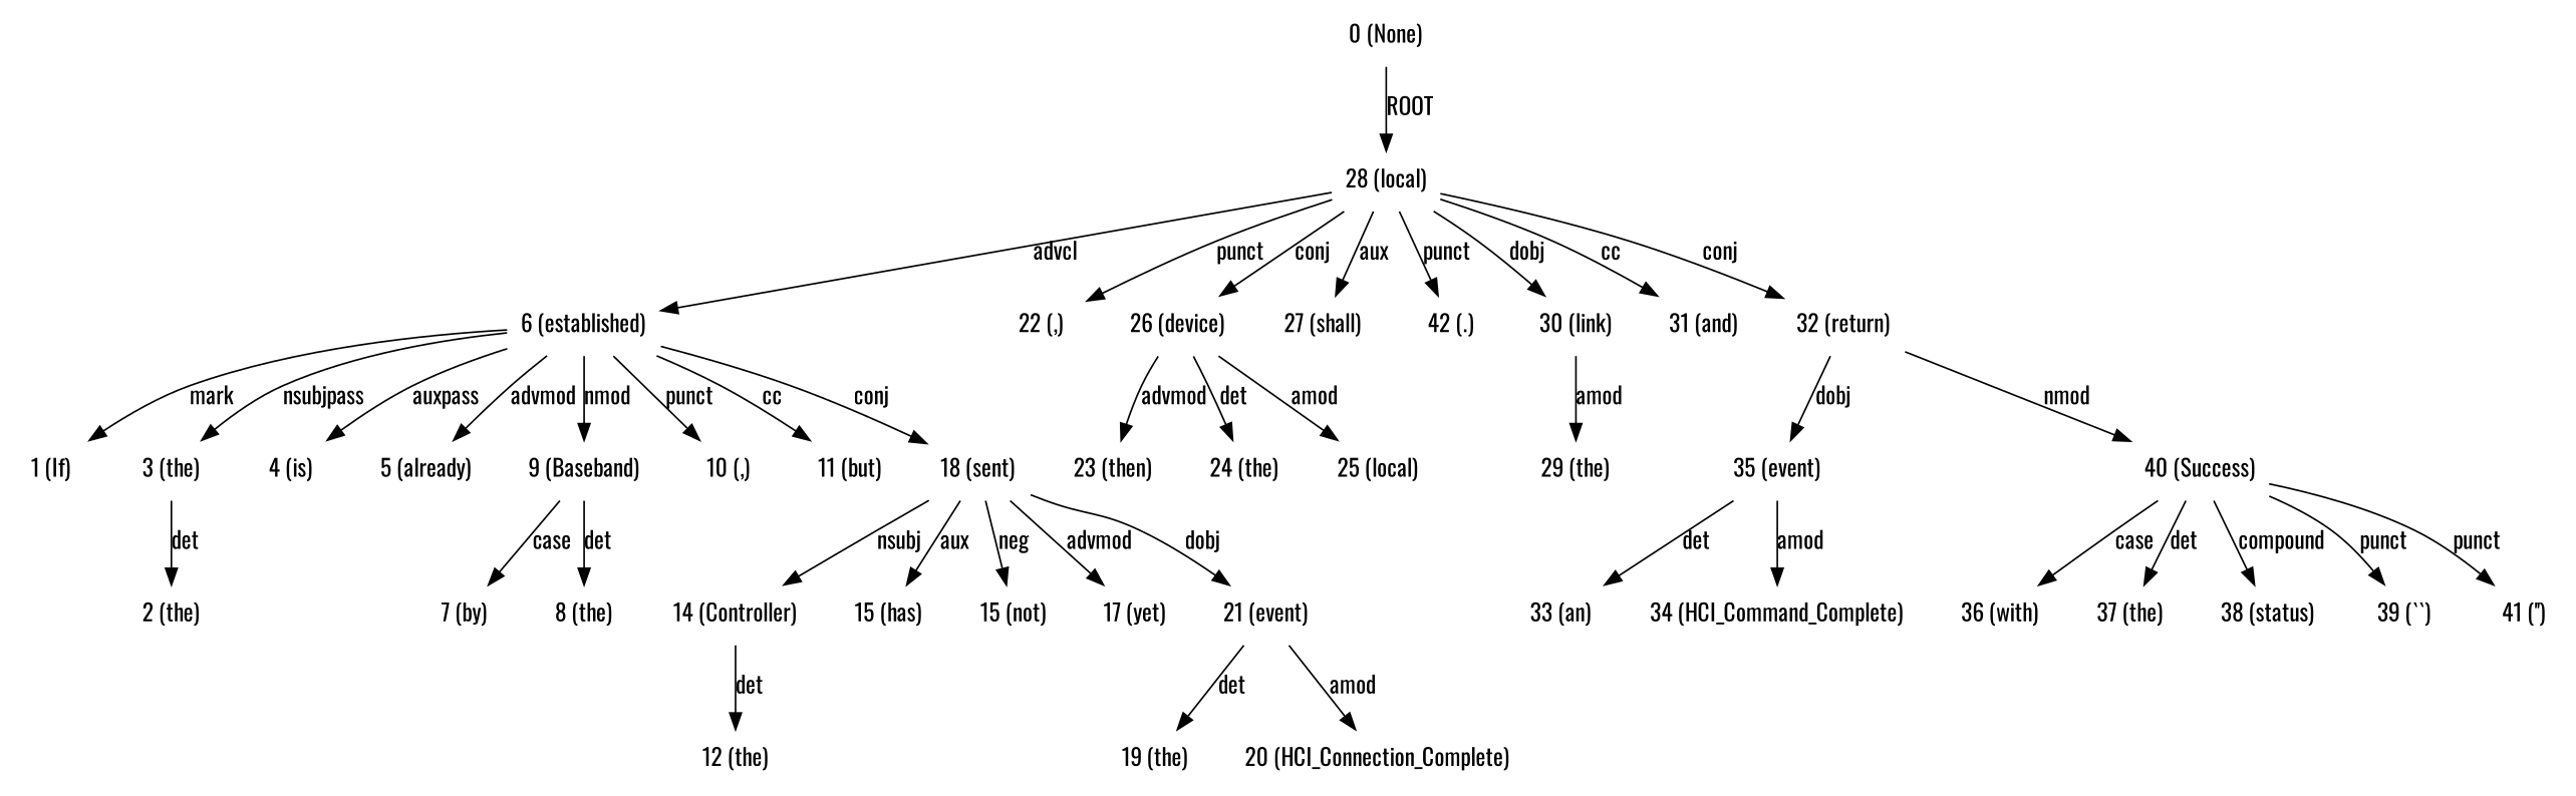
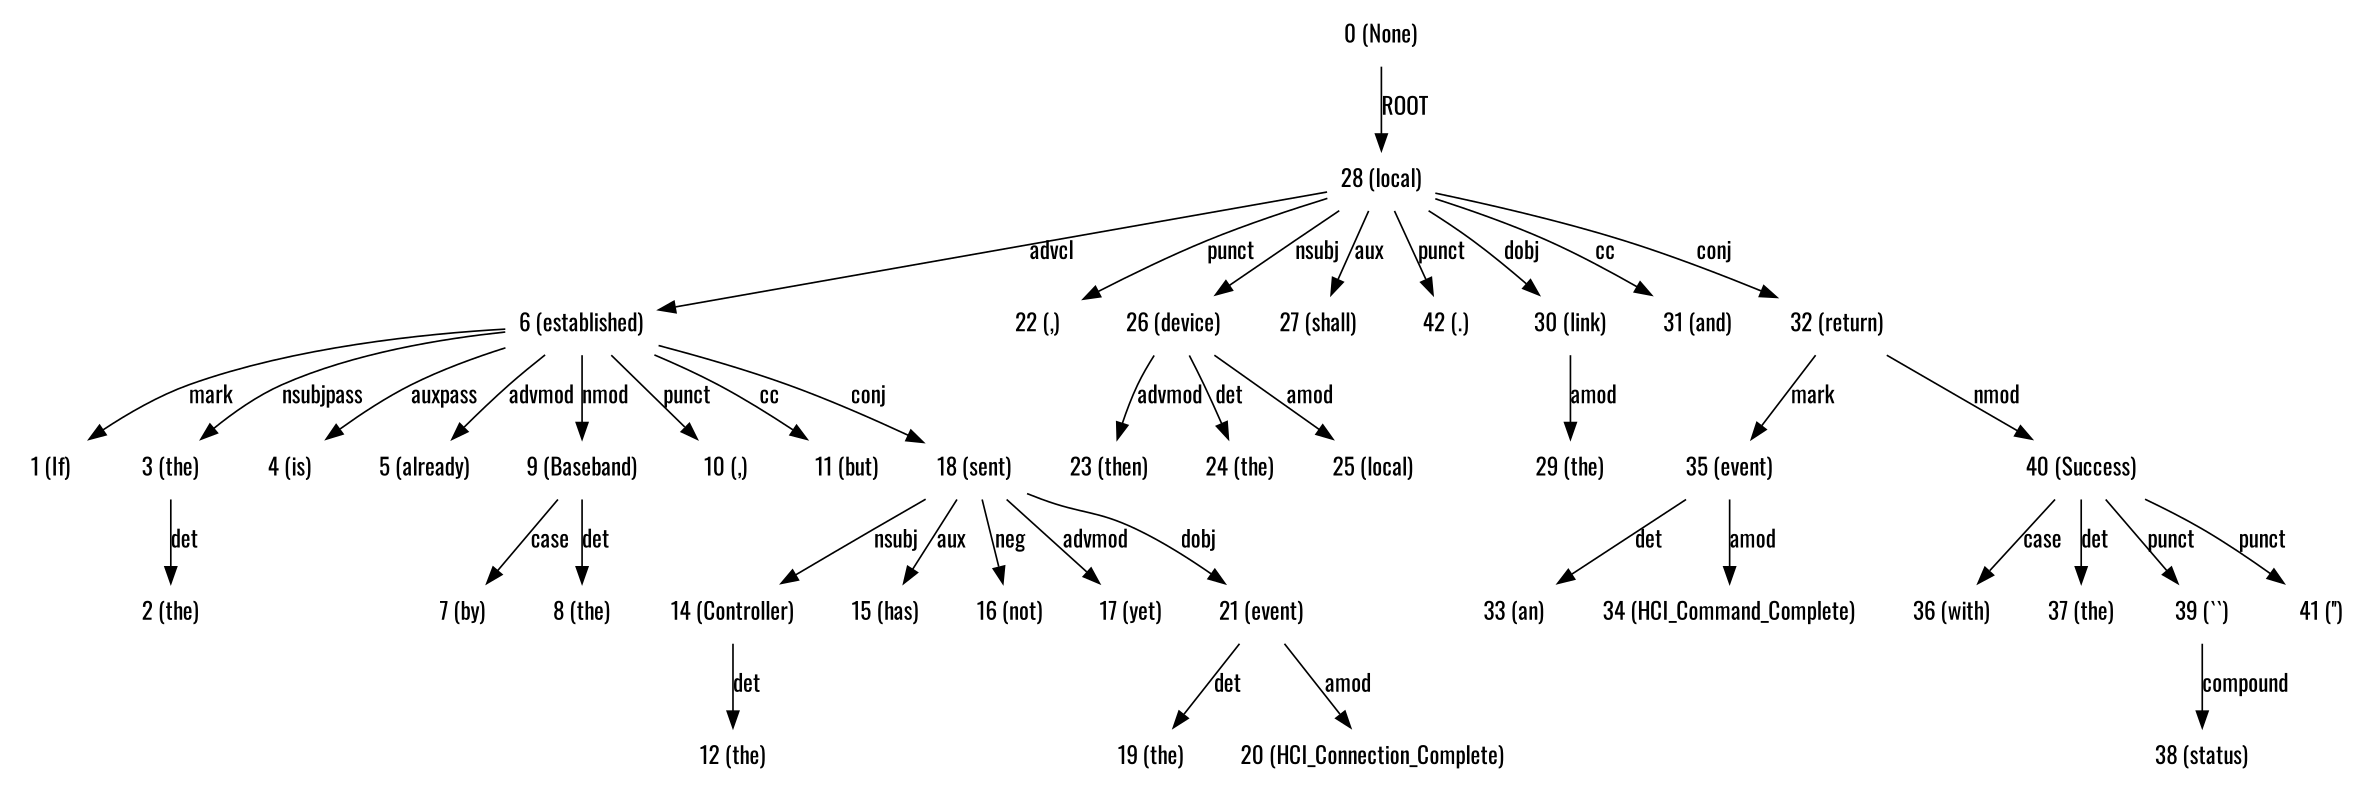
  digraph {
    fontname=Oswald
    node [fontname=Oswald shape=plaintext]
    edge [dir=forward fontname=Oswald]
    n1 [label="0 (None)"]
    n2 [label="28 (local)"]
    n3 [label="6 (established)"]
    n4 [label="22 (,)"]
    n5 [label="26 (device)"]
    n6 [label="27 (shall)"]
    n7 [label="42 (.)"]
    n8 [label="30 (link)"]
    n9 [label="31 (and)"]
    n10 [label="32 (return)"]
    n11 [label="1 (If)"]
    n12 [label="3 (the)"]
    n13 [label="4 (is)"]
    n14 [label="5 (already)"]
    n15 [label="9 (Baseband)"]
    n16 [label="10 (,)"]
    n17 [label="11 (but)"]
    n18 [label="18 (sent)"]
    n19 [label="23 (then)"]
    n20 [label="24 (the)"]
    n21 [label="25 (local)"]
    n22 [label="29 (the)"]
    n23 [label="35 (event)"]
    n24 [label="40 (Success)"]
    n25 [label="2 (the)"]
    n26 [label="7 (by)"]
    n27 [label="8 (the)"]
    n28 [label="14 (Controller)"]
    n29 [label="15 (has)"]
-   n30 [label="15 (not)"]
+   n30 [label="16 (not)"]
    n31 [label="17 (yet)"]
    n32 [label="21 (event)"]
    n33 [label="12 (the)"]
    n34 [label="19 (the)"]
    n35 [label="20 (HCI_Connection_Complete)"]
    n36 [label="33 (an)"]
    n37 [label="34 (HCI_Command_Complete)"]
    n38 [label="36 (with)"]
    n39 [label="37 (the)"]
    n40 [label="38 (status)"]
    n41 [label="39 (``)"]
    n42 [label="41 ('')"]
    n1 -> n2 [label=ROOT]
    n2 -> n3 [label=advcl]
    n2 -> n4 [label=punct]
-   n2 -> n5 [label=conj]
+   n2 -> n5 [label=nsubj]
    n2 -> n6 [label=aux]
    n2 -> n7 [label=punct]
    n2 -> n8 [label=dobj]
    n2 -> n9 [label=cc]
    n2 -> n10 [label=conj]
    n3 -> n11 [label=mark]
    n3 -> n12 [label=nsubjpass]
    n3 -> n13 [label=auxpass]
    n3 -> n14 [label=advmod]
    n3 -> n15 [label=nmod]
    n3 -> n16 [label=punct]
    n3 -> n17 [label=cc]
    n3 -> n18 [label=conj]
    n5 -> n19 [label=advmod]
    n5 -> n20 [label=det]
    n5 -> n21 [label=amod]
    n8 -> n22 [label=amod]
-   n10 -> n23 [label=dobj]
+   n10 -> n23 [label=mark]
    n10 -> n24 [label=nmod]
    n12 -> n25 [label=det]
    n15 -> n26 [label=case]
    n15 -> n27 [label=det]
    n18 -> n28 [label=nsubj]
    n18 -> n29 [label=aux]
    n18 -> n30 [label=neg]
    n18 -> n31 [label=advmod]
    n18 -> n32 [label=dobj]
    n23 -> n36 [label=det]
    n23 -> n37 [label=amod]
    n24 -> n38 [label=case]
    n24 -> n39 [label=det]
-   n24 -> n40 [label=compound]
+   n41 -> n40 [label=compound]
    n24 -> n41 [label=punct]
    n24 -> n42 [label=punct]
    n28 -> n33 [label=det]
    n32 -> n34 [label=det]
    n32 -> n35 [label=amod]
  }
